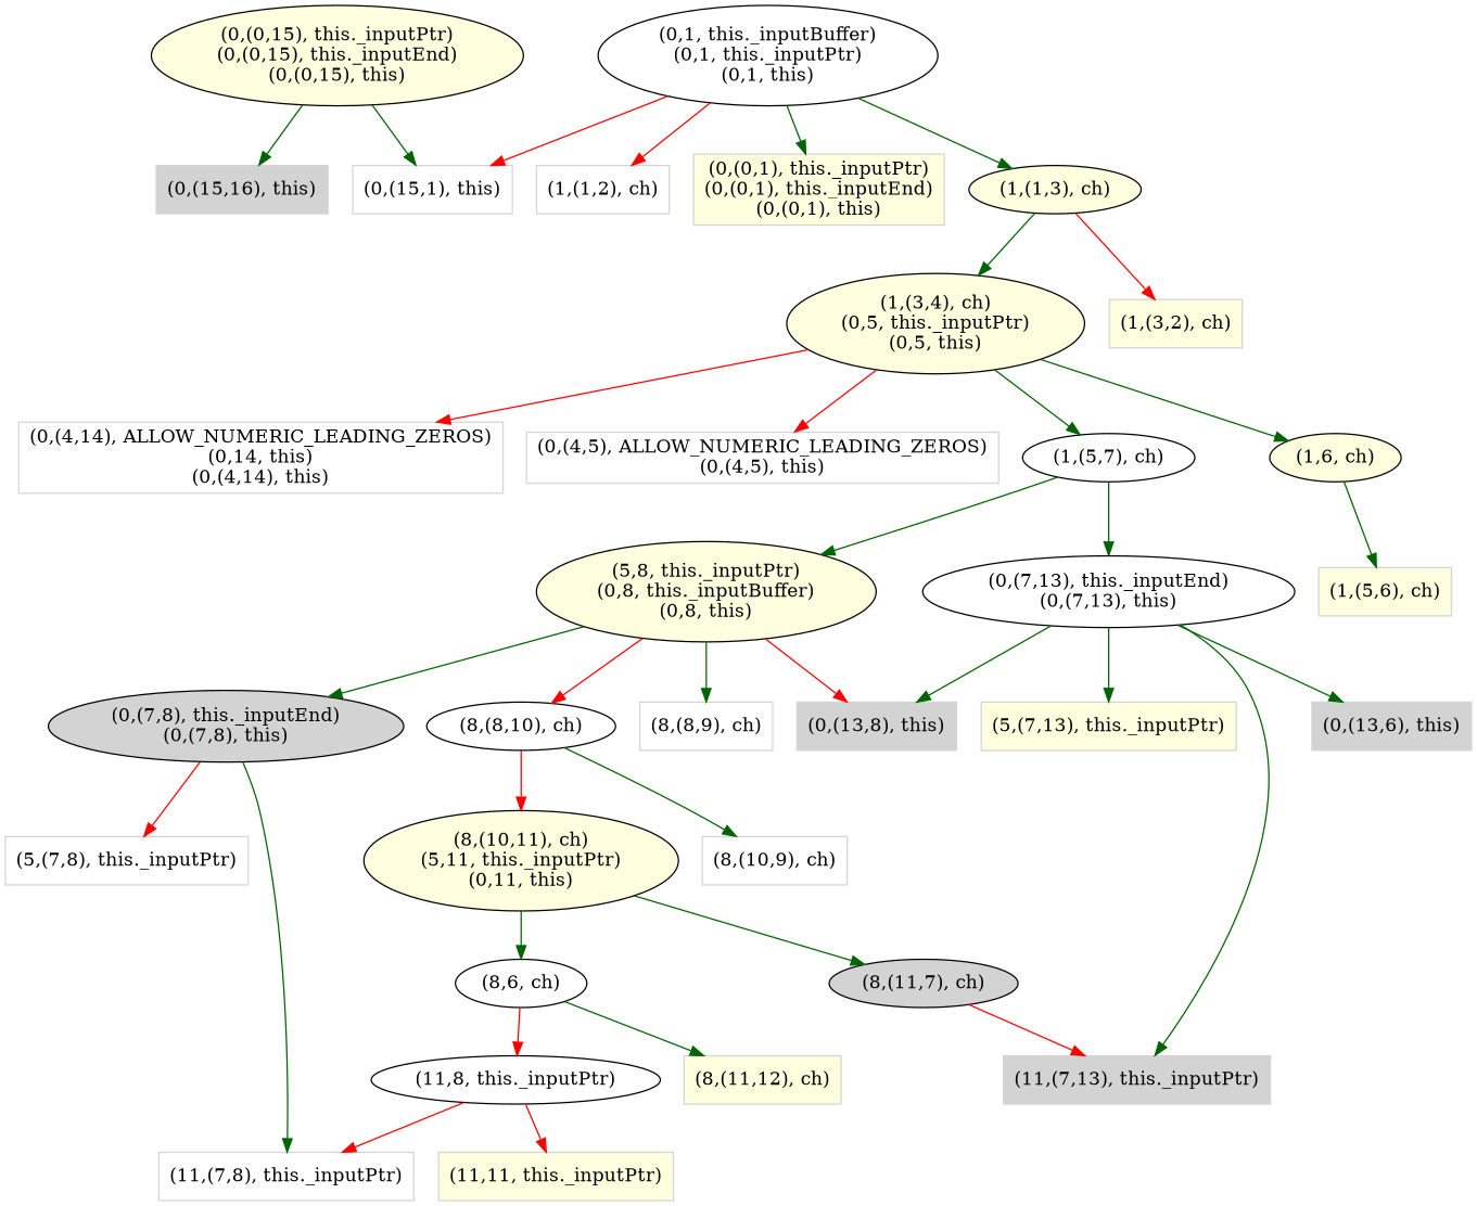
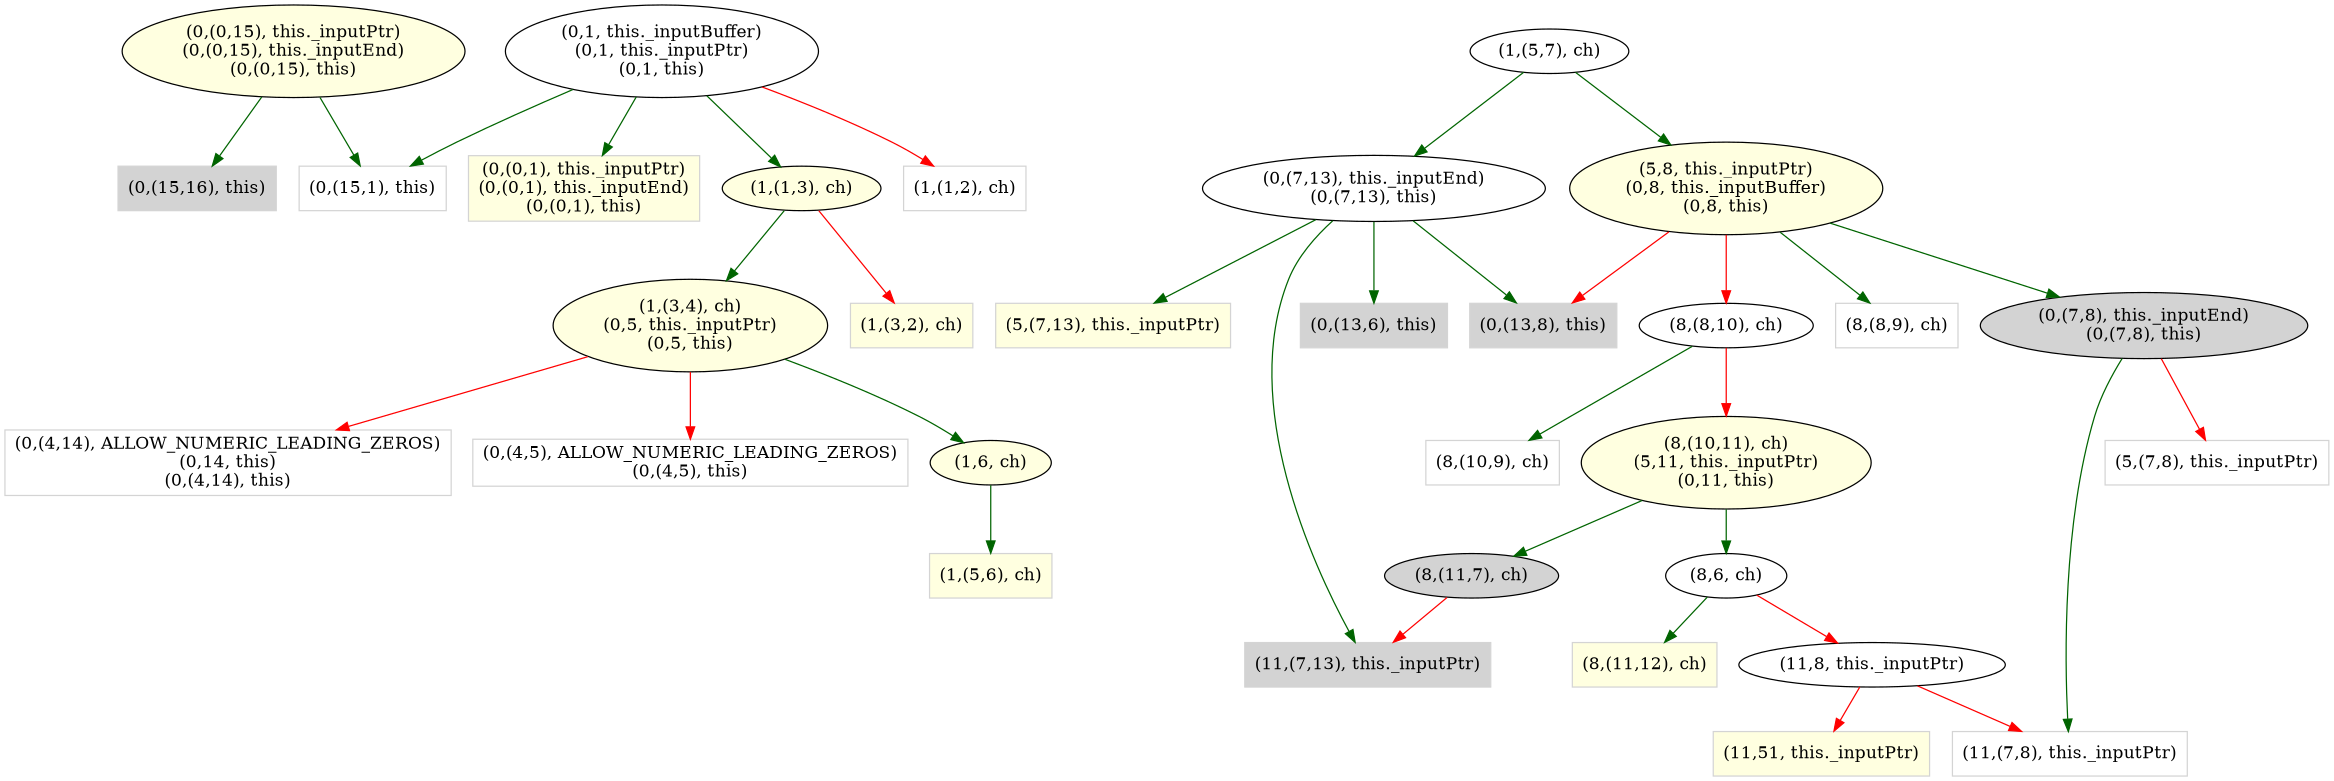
  digraph {
    node [color=".0 .0 .83" fillcolor=white shape=box style=filled]
    edge [color=darkgreen]
    n1 [fillcolor=lightgrey label="(0,(15,16), this)"]
    n2 [label="(0,(15,1), this)"]
    n3 [fillcolor=lightyellow label="(0,(0,15), this._inputPtr)\n(0,(0,15), this._inputEnd)\n(0,(0,15), this)" color="" shape=""]
    n4 [fillcolor=lightyellow label="(0,(0,1), this._inputPtr)\n(0,(0,1), this._inputEnd)\n(0,(0,1), this)"]
    n5 [label="(0,(4,14), ALLOW_NUMERIC_LEADING_ZEROS)\n(0,14, this)\n(0,(4,14), this)"]
    n6 [label="(0,(4,5), ALLOW_NUMERIC_LEADING_ZEROS)\n(0,(4,5), this)"]
    n7 [fillcolor=lightgrey label="(0,(13,8), this)"]
    n8 [fillcolor=lightgrey label="(0,(13,6), this)"]
    n9 [fillcolor=lightyellow label="(5,(7,13), this._inputPtr)"]
    n10 [fillcolor=lightgrey label="(11,(7,13), this._inputPtr)"]
    n11 [label="(0,(7,13), this._inputEnd)\n(0,(7,13), this)" color="" shape=""]
    n12 [label="(5,(7,8), this._inputPtr)"]
    n13 [label="(11,(7,8), this._inputPtr)"]
    n14 [fillcolor=lightgrey label="(0,(7,8), this._inputEnd)\n(0,(7,8), this)" color="" shape=""]
    n15 [fillcolor=lightyellow label="(8,(11,12), ch)"]
-   n16 [fillcolor=lightyellow label="(11,11, this._inputPtr)"]
+   n16 [fillcolor=lightyellow label="(11,51, this._inputPtr)"]
    n17 [label="(11,8, this._inputPtr)" color="" shape=""]
    n18 [fillcolor=lightgrey label="(8,(11,7), ch)" color="" shape=""]
    n19 [label="(8,6, ch)" color="" shape=""]
    n20 [fillcolor=lightyellow label="(8,(10,11), ch)\n(5,11, this._inputPtr)\n(0,11, this)" color="" shape=""]
    n21 [label="(8,(10,9), ch)"]
    n22 [label="(8,(8,10), ch)" color="" shape=""]
    n23 [label="(8,(8,9), ch)"]
    n24 [fillcolor=lightyellow label="(5,8, this._inputPtr)\n(0,8, this._inputBuffer)\n(0,8, this)" color="" shape=""]
    n25 [label="(1,(5,7), ch)" color="" shape=""]
    n26 [fillcolor=lightyellow label="(1,(5,6), ch)"]
    n27 [fillcolor=lightyellow label="(1,6, ch)" color="" shape=""]
    n28 [fillcolor=lightyellow label="(1,(3,4), ch)\n(0,5, this._inputPtr)\n(0,5, this)" color="" shape=""]
    n29 [fillcolor=lightyellow label="(1,(3,2), ch)"]
    n30 [fillcolor=lightyellow label="(1,(1,3), ch)" color="" shape=""]
    n31 [label="(1,(1,2), ch)"]
    n32 [label="(0,1, this._inputBuffer)\n(0,1, this._inputPtr)\n(0,1, this)" color="" shape=""]
    n3 -> n1
    n3 -> n2
    n11 -> n7
    n11 -> n8
    n11 -> n9
    n11 -> n10
    n14 -> n12 [color=red]
    n14 -> n13
    n17 -> n13 [color=red]
    n17 -> n16 [color=red]
    n18 -> n10 [color=red]
    n19 -> n15
    n19 -> n17 [color=red]
    n20 -> n18
    n20 -> n19
    n22 -> n20 [color=red]
    n22 -> n21
    n24 -> n7 [color=red]
    n24 -> n14
    n24 -> n22 [color=red]
    n24 -> n23
    n25 -> n11
    n25 -> n24
    n27 -> n26
    n28 -> n5 [color=red]
    n28 -> n6 [color=red]
-   n28 -> n25
    n28 -> n27
    n30 -> n28
    n30 -> n29 [color=red]
-   n32 -> n2 [color=red]
+   n32 -> n2
    n32 -> n4
    n32 -> n30
    n32 -> n31 [color=red]
  }
